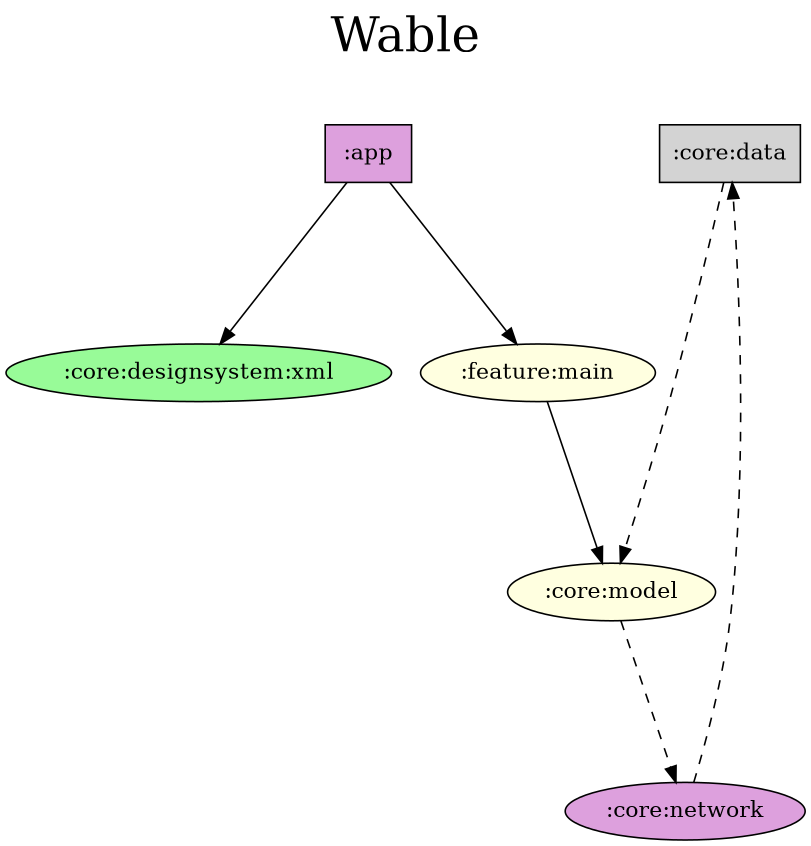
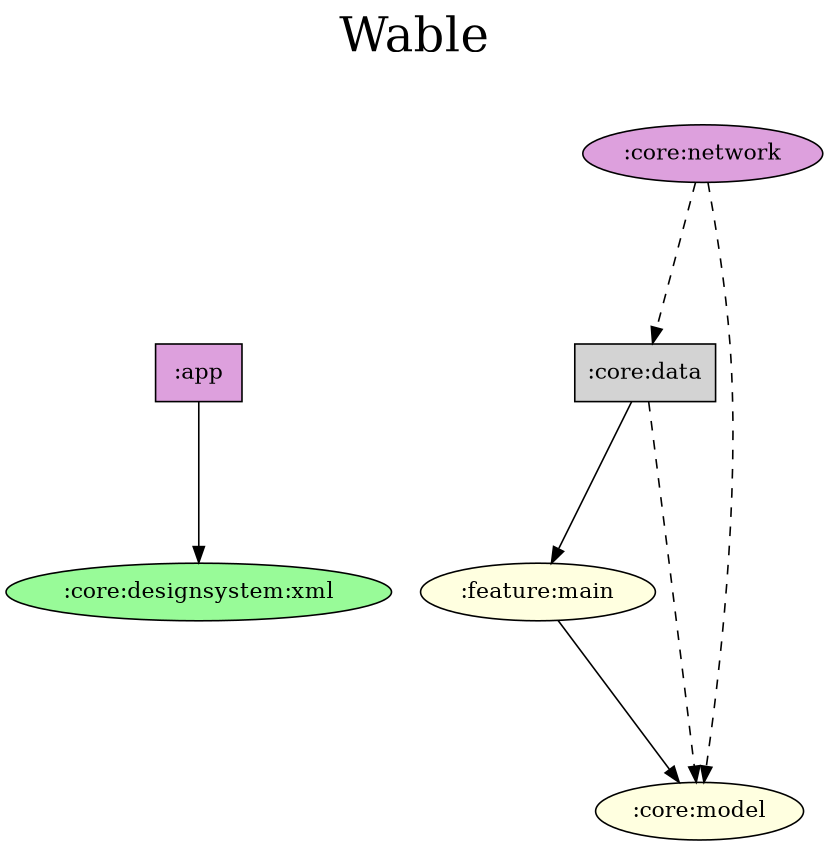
  digraph {
    fontsize=30
    label="Wable\n "
    labelloc=t
    rankdir=TB
    ranksep=1.4
    node [fillcolor=plum style=filled]
    edge [style=solid]
    ":app" [shape=box]
    ":core:data" [fillcolor=lightgrey shape=box]
    ":core:designsystem:xml" [fillcolor=palegreen]
    ":feature:main" [fillcolor=lightyellow]
    ":core:model" [fillcolor=lightyellow]
    ":core:network"
    subgraph sub_1 {
      rank=same
      ":app"
      ":core:data"
    }
    ":app" -> ":core:designsystem:xml"
-   ":app" -> ":feature:main"
+   ":core:data" -> ":feature:main"
    ":core:data" -> ":core:model" [style=dashed]
    ":feature:main" -> ":core:model"
    ":core:network" -> ":core:data" [style=dashed]
-   ":core:model" -> ":core:network" [style=dashed]
+   ":core:network" -> ":core:model" [style=dashed]
  }
